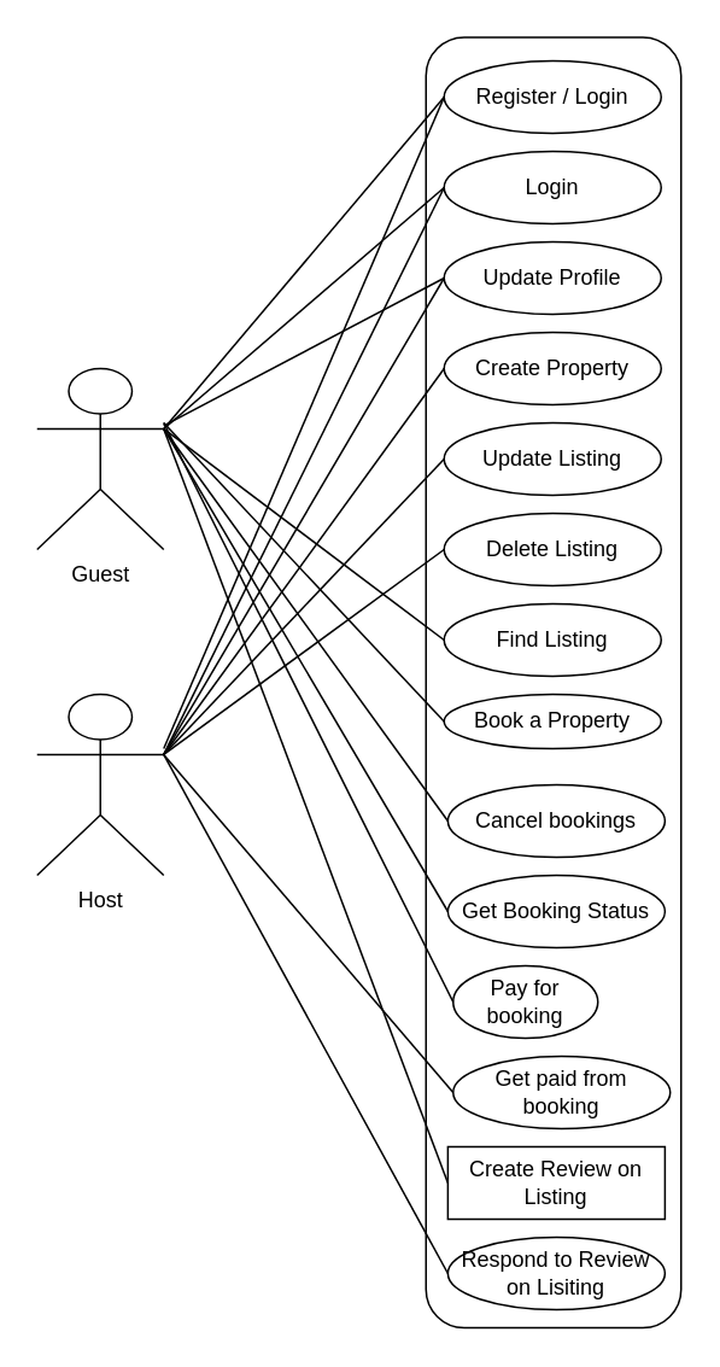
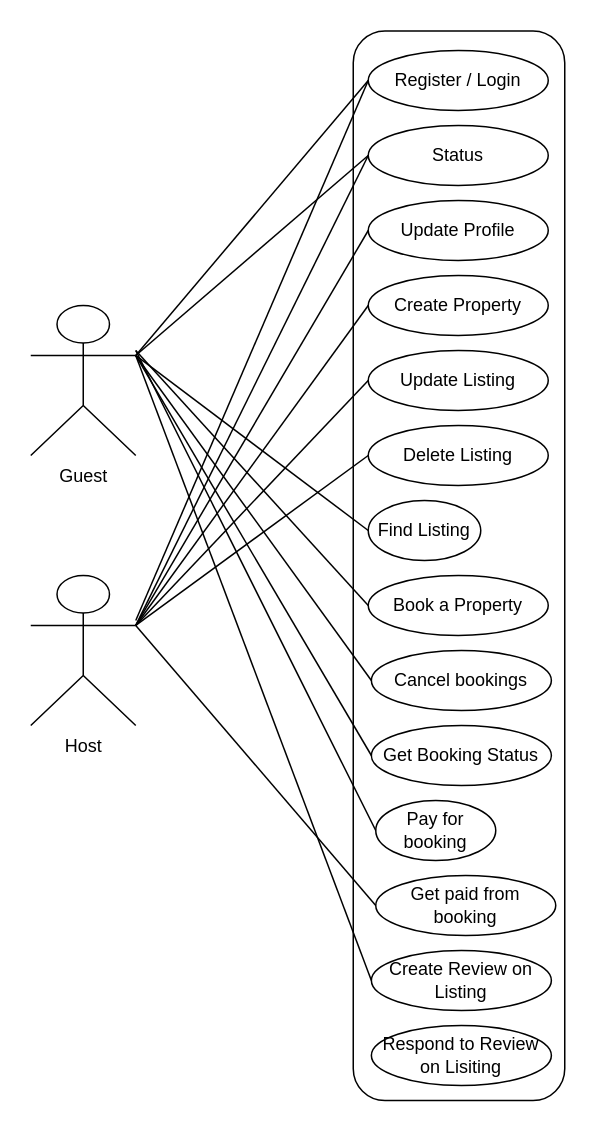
  <mxCell id="0" />
  <mxCell id="1" parent="0" />
  <mxCell id="2" value="" style="rounded=1;whiteSpace=wrap;html=1;" vertex="1" parent="1"><mxGeometry x="235" y="20" width="141" height="713" as="geometry" /></mxCell>
  <mxCell id="3" value="Register / Login" style="ellipse;whiteSpace=wrap;html=1;" vertex="1" parent="1"><mxGeometry x="245" y="33" width="120" height="40" as="geometry" /></mxCell>
- <mxCell id="4" value="Login" style="ellipse;whiteSpace=wrap;html=1;" vertex="1" parent="1"><mxGeometry x="245" y="83" width="120" height="40" as="geometry" /></mxCell>
+ <mxCell id="4" value="Status" style="ellipse;whiteSpace=wrap;html=1;" vertex="1" parent="1"><mxGeometry x="245" y="83" width="120" height="40" as="geometry" /></mxCell>
  <mxCell id="5" value="Update Profile" style="ellipse;whiteSpace=wrap;html=1;" vertex="1" parent="1"><mxGeometry x="245" y="133" width="120" height="40" as="geometry" /></mxCell>
  <mxCell id="6" value="Create Property" style="ellipse;whiteSpace=wrap;html=1;" vertex="1" parent="1"><mxGeometry x="245" y="183" width="120" height="40" as="geometry" /></mxCell>
  <mxCell id="7" value="Update Listing" style="ellipse;whiteSpace=wrap;html=1;" vertex="1" parent="1"><mxGeometry x="245" y="233" width="120" height="40" as="geometry" /></mxCell>
  <mxCell id="8" value="Delete Listing" style="ellipse;whiteSpace=wrap;html=1;" vertex="1" parent="1"><mxGeometry x="245" y="283" width="120" height="40" as="geometry" /></mxCell>
- <mxCell id="9" value="Find Listing" style="ellipse;whiteSpace=wrap;html=1;" vertex="1" parent="1"><mxGeometry x="245" y="333" width="120" height="40" as="geometry" /></mxCell>
- <mxCell id="10" value="Book a Property" style="ellipse;whiteSpace=wrap;html=1;" vertex="1" parent="1"><mxGeometry x="245" y="383" width="120" height="30" as="geometry" /></mxCell>
+ <mxCell id="9" value="Find Listing" style="ellipse;whiteSpace=wrap;html=1;" vertex="1" parent="1"><mxGeometry x="245" y="333" width="75" height="40" as="geometry" /></mxCell>
+ <mxCell id="10" value="Book a Property" style="ellipse;whiteSpace=wrap;html=1;" vertex="1" parent="1"><mxGeometry x="245" y="383" width="120" height="40" as="geometry" /></mxCell>
  <mxCell id="11" value="Cancel bookings" style="ellipse;whiteSpace=wrap;html=1;" vertex="1" parent="1"><mxGeometry x="247.09" y="433" width="120" height="40" as="geometry" /></mxCell>
  <mxCell id="12" value="Get Booking Status" style="ellipse;whiteSpace=wrap;html=1;" vertex="1" parent="1"><mxGeometry x="247.09" y="483" width="120" height="40" as="geometry" /></mxCell>
  <mxCell id="13" value="Pay for booking" style="ellipse;whiteSpace=wrap;html=1;" vertex="1" parent="1"><mxGeometry x="250" y="533" width="80" height="40" as="geometry" /></mxCell>
  <mxCell id="14" value="Get paid from booking" style="ellipse;whiteSpace=wrap;html=1;" vertex="1" parent="1"><mxGeometry x="250" y="583" width="120" height="40" as="geometry" /></mxCell>
- <mxCell id="15" value="Create Review on Listing" style="whiteSpace=wrap;html=1;rounded=0;" vertex="1" parent="1"><mxGeometry x="247.09" y="633" width="120" height="40" as="geometry" /></mxCell>
+ <mxCell id="15" value="Create Review on Listing" style="ellipse;whiteSpace=wrap;html=1;" vertex="1" parent="1"><mxGeometry x="247.09" y="633" width="120" height="40" as="geometry" /></mxCell>
  <mxCell id="16" value="Respond to Review on Lisiting" style="ellipse;whiteSpace=wrap;html=1;" vertex="1" parent="1"><mxGeometry x="247.09" y="683" width="120" height="40" as="geometry" /></mxCell>
  <mxCell id="17" style="rounded=0;orthogonalLoop=1;jettySize=auto;html=1;entryX=0;entryY=0.5;entryDx=0;entryDy=0;endArrow=none;startFill=0;exitX=1;exitY=0.333;exitDx=0;exitDy=0;exitPerimeter=0;" edge="1" parent="1" source="26" target="3"><mxGeometry relative="1" as="geometry" /></mxCell>
  <mxCell id="18" style="rounded=0;orthogonalLoop=1;jettySize=auto;html=1;entryX=0;entryY=0.5;entryDx=0;entryDy=0;endArrow=none;startFill=0;exitX=1;exitY=0.333;exitDx=0;exitDy=0;exitPerimeter=0;" edge="1" parent="1" source="26" target="4"><mxGeometry relative="1" as="geometry" /></mxCell>
- <mxCell id="19" style="rounded=0;orthogonalLoop=1;jettySize=auto;html=1;entryX=0;entryY=0.5;entryDx=0;entryDy=0;endArrow=none;startFill=0;" edge="1" parent="1" source="26" target="5"><mxGeometry relative="1" as="geometry" /></mxCell>
  <mxCell id="20" style="rounded=0;orthogonalLoop=1;jettySize=auto;html=1;entryX=0;entryY=0.5;entryDx=0;entryDy=0;endArrow=none;startFill=0;exitX=1;exitY=0.333;exitDx=0;exitDy=0;exitPerimeter=0;" edge="1" parent="1" source="26" target="9"><mxGeometry relative="1" as="geometry" /></mxCell>
  <mxCell id="21" style="rounded=0;orthogonalLoop=1;jettySize=auto;html=1;entryX=0;entryY=0.5;entryDx=0;entryDy=0;endArrow=none;startFill=0;" edge="1" parent="1" target="10"><mxGeometry relative="1" as="geometry"><mxPoint x="90" y="233" as="sourcePoint" /></mxGeometry></mxCell>
  <mxCell id="22" style="rounded=0;orthogonalLoop=1;jettySize=auto;html=1;entryX=0;entryY=0.5;entryDx=0;entryDy=0;endArrow=none;startFill=0;exitX=1;exitY=0.333;exitDx=0;exitDy=0;exitPerimeter=0;" edge="1" parent="1" source="26" target="11"><mxGeometry relative="1" as="geometry" /></mxCell>
  <mxCell id="23" style="rounded=0;orthogonalLoop=1;jettySize=auto;html=1;entryX=0;entryY=0.5;entryDx=0;entryDy=0;endArrow=none;startFill=0;exitX=1;exitY=0.333;exitDx=0;exitDy=0;exitPerimeter=0;" edge="1" parent="1" source="26" target="12"><mxGeometry relative="1" as="geometry" /></mxCell>
  <mxCell id="24" style="rounded=0;orthogonalLoop=1;jettySize=auto;html=1;entryX=0;entryY=0.5;entryDx=0;entryDy=0;endArrow=none;startFill=0;" edge="1" parent="1" target="13"><mxGeometry relative="1" as="geometry"><mxPoint x="90" y="233" as="sourcePoint" /></mxGeometry></mxCell>
  <mxCell id="25" style="rounded=0;orthogonalLoop=1;jettySize=auto;html=1;entryX=0;entryY=0.5;entryDx=0;entryDy=0;endArrow=none;startFill=0;exitX=1;exitY=0.333;exitDx=0;exitDy=0;exitPerimeter=0;" edge="1" parent="1" source="26" target="15"><mxGeometry relative="1" as="geometry" /></mxCell>
  <mxCell id="26" value="Guest" style="shape=umlActor;verticalLabelPosition=bottom;verticalAlign=top;html=1;outlineConnect=0;" vertex="1" parent="1"><mxGeometry x="20" y="203" width="70" height="100" as="geometry" /></mxCell>
  <mxCell id="27" style="rounded=0;orthogonalLoop=1;jettySize=auto;html=1;entryX=0;entryY=0.5;entryDx=0;entryDy=0;endArrow=none;startFill=0;" edge="1" parent="1" target="3"><mxGeometry relative="1" as="geometry"><mxPoint x="90" y="413" as="sourcePoint" /></mxGeometry></mxCell>
  <mxCell id="28" style="rounded=0;orthogonalLoop=1;jettySize=auto;html=1;entryX=0;entryY=0.5;entryDx=0;entryDy=0;strokeColor=default;endArrow=none;startFill=0;exitX=1;exitY=0.333;exitDx=0;exitDy=0;exitPerimeter=0;" edge="1" parent="1" source="35" target="4"><mxGeometry relative="1" as="geometry" /></mxCell>
  <mxCell id="29" style="rounded=0;orthogonalLoop=1;jettySize=auto;html=1;entryX=0;entryY=0.5;entryDx=0;entryDy=0;endArrow=none;startFill=0;exitX=1;exitY=0.333;exitDx=0;exitDy=0;exitPerimeter=0;" edge="1" parent="1" source="35" target="5"><mxGeometry relative="1" as="geometry" /></mxCell>
  <mxCell id="30" style="rounded=0;orthogonalLoop=1;jettySize=auto;html=1;entryX=0;entryY=0.5;entryDx=0;entryDy=0;endArrow=none;startFill=0;exitX=1;exitY=0.333;exitDx=0;exitDy=0;exitPerimeter=0;" edge="1" parent="1" source="35" target="6"><mxGeometry relative="1" as="geometry" /></mxCell>
  <mxCell id="31" style="rounded=0;orthogonalLoop=1;jettySize=auto;html=1;entryX=0;entryY=0.5;entryDx=0;entryDy=0;endArrow=none;startFill=0;exitX=1;exitY=0.333;exitDx=0;exitDy=0;exitPerimeter=0;" edge="1" parent="1" source="35" target="7"><mxGeometry relative="1" as="geometry" /></mxCell>
  <mxCell id="32" style="rounded=0;orthogonalLoop=1;jettySize=auto;html=1;entryX=0;entryY=0.5;entryDx=0;entryDy=0;endArrow=none;startFill=0;exitX=1;exitY=0.333;exitDx=0;exitDy=0;exitPerimeter=0;" edge="1" parent="1" source="35" target="8"><mxGeometry relative="1" as="geometry" /></mxCell>
  <mxCell id="33" style="rounded=0;orthogonalLoop=1;jettySize=auto;html=1;entryX=0;entryY=0.5;entryDx=0;entryDy=0;endArrow=none;startFill=0;exitX=1;exitY=0.333;exitDx=0;exitDy=0;exitPerimeter=0;" edge="1" parent="1" source="35" target="14"><mxGeometry relative="1" as="geometry" /></mxCell>
- <mxCell id="34" style="rounded=0;orthogonalLoop=1;jettySize=auto;html=1;entryX=0;entryY=0.5;entryDx=0;entryDy=0;endArrow=none;startFill=0;exitX=1;exitY=0.333;exitDx=0;exitDy=0;exitPerimeter=0;" edge="1" parent="1" source="35" target="16"><mxGeometry relative="1" as="geometry" /></mxCell>
  <mxCell id="35" value="Host" style="shape=umlActor;verticalLabelPosition=bottom;verticalAlign=top;html=1;outlineConnect=0;" vertex="1" parent="1"><mxGeometry x="20" y="383" width="70" height="100" as="geometry" /></mxCell>
